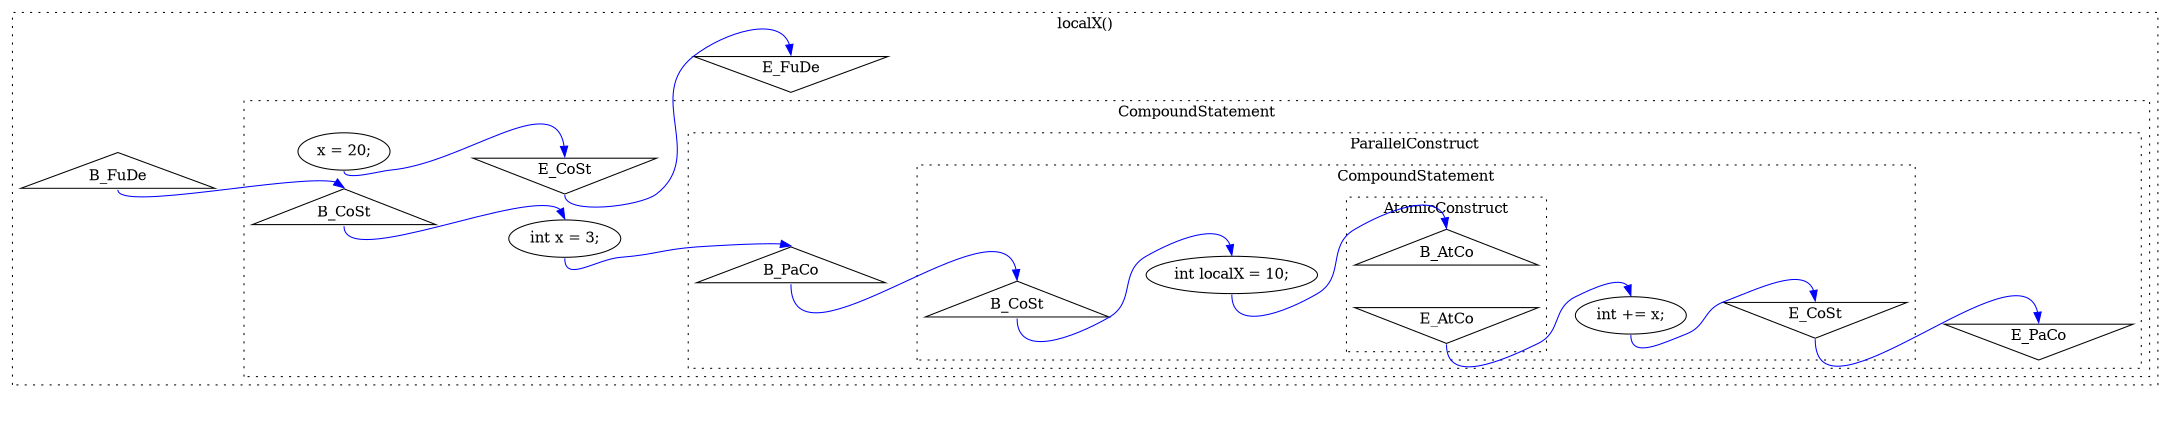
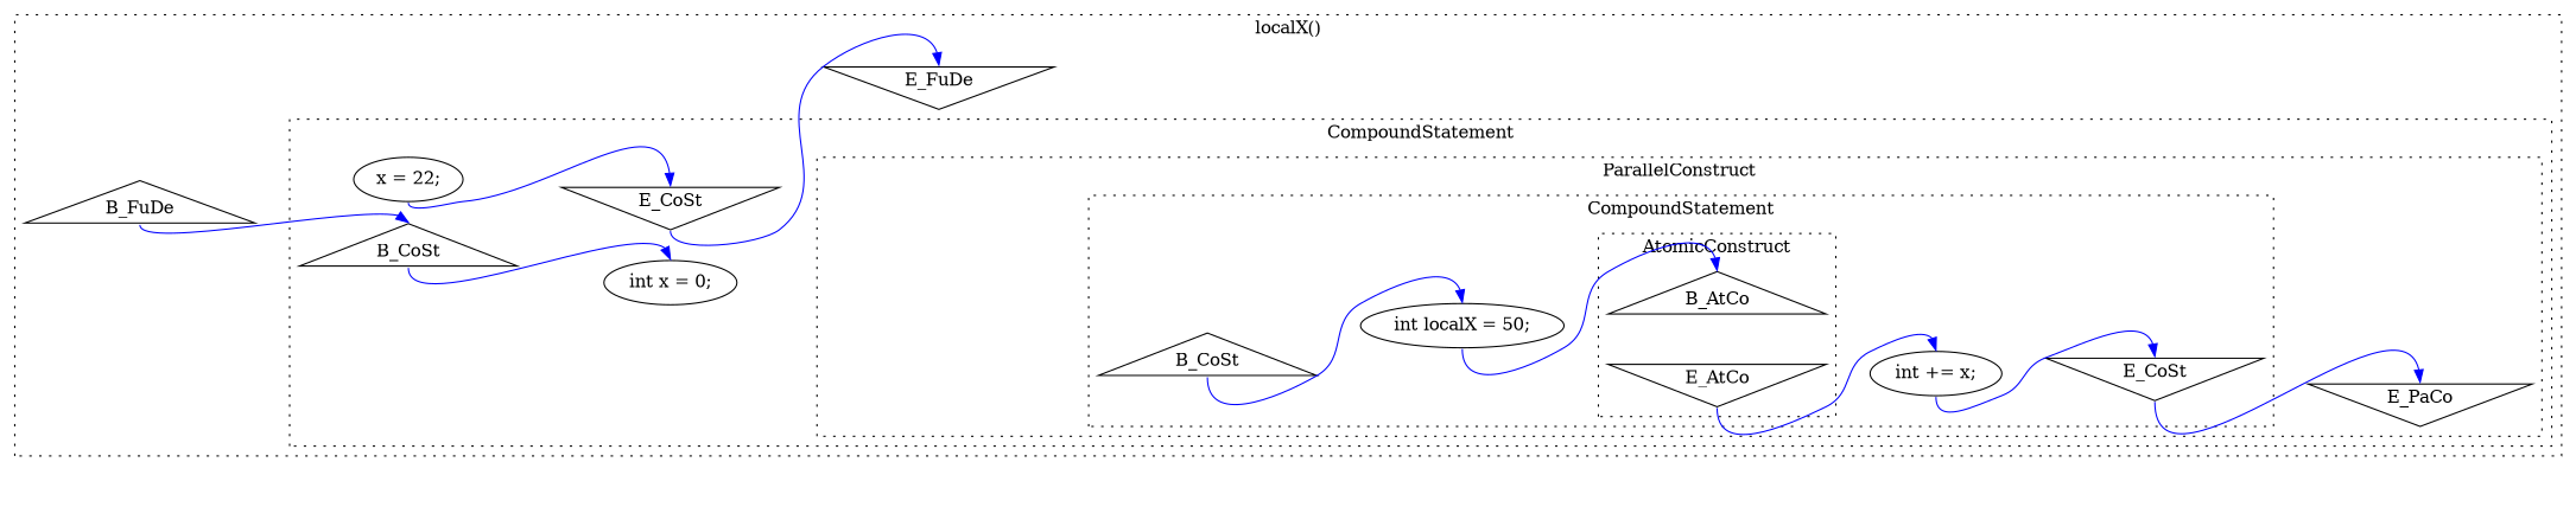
  digraph {
    compound=true
    rankdir=LR
    node [shape=triangle]
    edge [color=blue headport=n tailport=s weight=8]
    n1 [label=B_AtCo]
    n2 [label=E_AtCo shape=invtriangle]
    n3 [label=B_CoSt]
    n4 [label=E_CoSt shape=invtriangle]
-   n5 [label="int localX = 10;" shape=""]
+   n5 [label="int localX = 50;" shape=""]
    n6 [label="int += x;" shape=""]
-   n7 [label=B_PaCo]
    n8 [label=E_PaCo shape=invtriangle]
    n9 [label=B_CoSt]
    n10 [label=E_CoSt shape=invtriangle]
-   n11 [label="int x = 3;" shape=""]
-   n12 [label="x = 20;" shape=""]
+   n11 [label="int x = 0;" shape=""]
+   n12 [label="x = 22;" shape=""]
    n13 [label=B_FuDe]
    n14 [label=E_FuDe shape=invtriangle]
    subgraph cluster_1 {
      label="localX()"
      style=dotted
      n13
      n14
      subgraph cluster_2 {
        label=CompoundStatement
        style=dotted
        n9
        n10
        n11
        n12
        subgraph cluster_3 {
          label=ParallelConstruct
          style=dotted
-         n7
          n8
          subgraph cluster_4 {
            label=CompoundStatement
            style=dotted
            n3
            n4
            n5
            n6
            subgraph cluster_5 {
              label=AtomicConstruct
              style=dotted
              n1
              n2
            }
          }
        }
      }
    }
    n2 -> n6
    n3 -> n5
    n4 -> n8
    n5 -> n1
    n6 -> n4
-   n7 -> n3
    n9 -> n11
    n10 -> n14
-   n11 -> n7
    n12 -> n10
    n13 -> n9
  }
